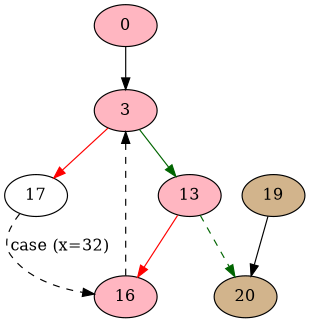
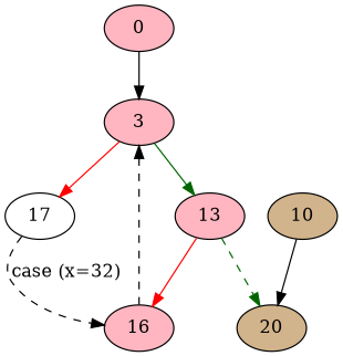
  strict digraph {
    node [fillcolor=lightpink style=filled]
    edge [style=solid]
    0 [entry=true]
    3
    13
    17 [fillcolor=white]
    20 [fillcolor=tan]
    16
-   19 [fillcolor=tan]
+   19 [fillcolor=tan label=10]
    0 -> 3
    3 -> 13 [color=darkgreen cond=true]
    3 -> 17 [color=red cond=false]
    13 -> 20 [color=darkgreen cond=true style=dashed]
    13 -> 16 [color=red cond=false]
    17 -> 16 [cond="case (x=12)" label="case (x=32)" style=dashed]
    16 -> 3 [style=dashed]
    19 -> 20
  }
